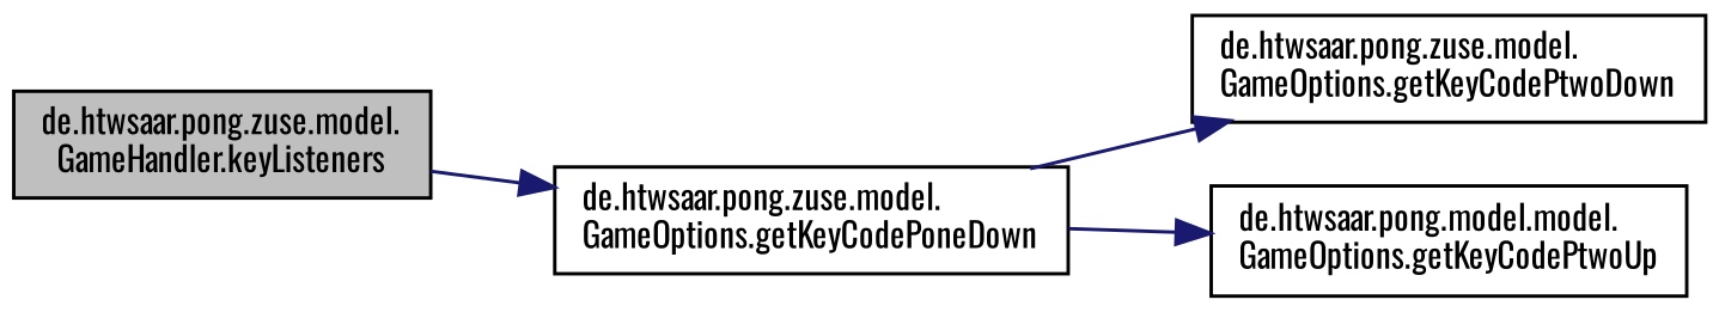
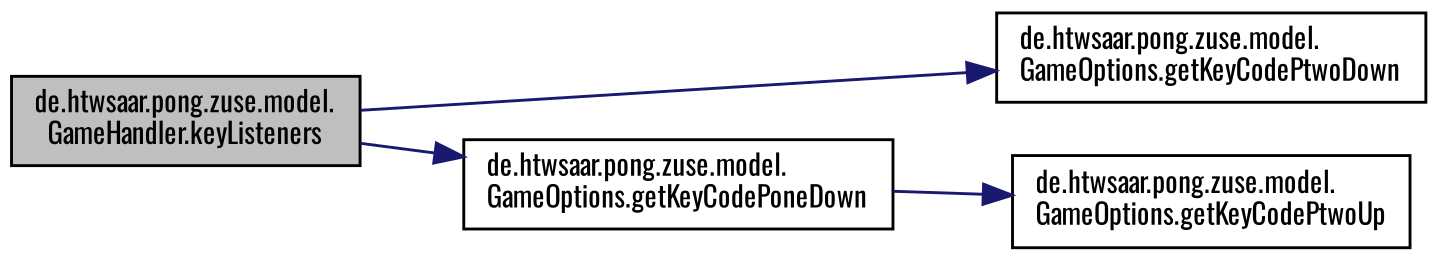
  digraph {
    fontname=Oswald
    rankdir=LR
    node [color=black fillcolor=white fontname=Oswald fontsize=10 shape=record style=filled]
    edge [color=midnightblue fontname=Oswald fontsize=10 labelfontname=Helvetica labelfontsize=10 style=solid]
    n1 [fillcolor=grey75 fontcolor=black height=0.2 label="de.htwsaar.pong.zuse.model.\lGameHandler.keyListeners" width=0.4]
    n2 [height=0.2 label="de.htwsaar.pong.zuse.model.\lGameOptions.getKeyCodePoneDown" width=0.4]
    n3 [height=0.2 label="de.htwsaar.pong.zuse.model.\lGameOptions.getKeyCodePtwoDown" width=0.4]
-   n4 [height=0.2 label="de.htwsaar.pong.model.model.\lGameOptions.getKeyCodePtwoUp" width=0.4]
+   n4 [height=0.2 label="de.htwsaar.pong.zuse.model.\lGameOptions.getKeyCodePtwoUp" width=0.4]
    n1 -> n2
-   n2 -> n3
+   n1 -> n3
    n2 -> n4
  }
